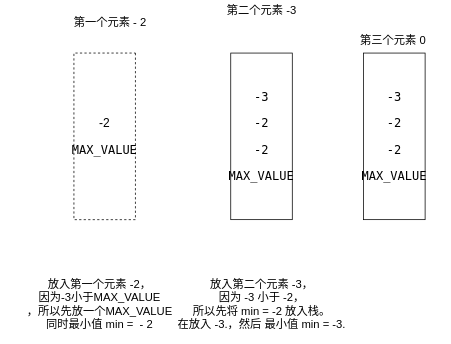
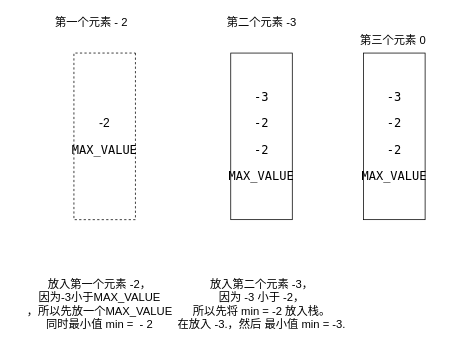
  <mxCell id="0" />
  <mxCell id="1" parent="0" />
  <mxCell id="2" value="&lt;pre style=&quot;font-size: 16px&quot;&gt;&lt;span style=&quot;font-family: &amp;#34;helvetica&amp;#34; ; white-space: normal&quot;&gt;-2&lt;/span&gt;&lt;br&gt;&lt;/pre&gt;&lt;pre style=&quot;font-size: 16px&quot;&gt;MAX_VALUE&lt;/pre&gt;" style="rounded=0;whiteSpace=wrap;html=1;direction=south;dashed=1;" vertex="1" parent="1"><mxGeometry x="98" y="70" width="82" height="222" as="geometry" /></mxCell>
  <mxCell id="3" value="&lt;pre style=&quot;font-size: 16px&quot;&gt;-3&lt;/pre&gt;&lt;pre style=&quot;font-size: 16px&quot;&gt;-2&lt;/pre&gt;&lt;pre style=&quot;font-size: 16px&quot;&gt;-2&lt;/pre&gt;&lt;pre style=&quot;font-size: 16px&quot;&gt;MAX_VALUE&lt;/pre&gt;" style="rounded=0;whiteSpace=wrap;html=1;direction=south;" vertex="1" parent="1"><mxGeometry x="307" y="70" width="82" height="222" as="geometry" /></mxCell>
  <mxCell id="4" value="&lt;font style=&quot;font-size: 15px&quot;&gt;放入第一个元素 -2，&lt;br&gt;因为-3小于MAX_VALUE&lt;br&gt;，所以先放一个MAX_VALUE&lt;br&gt;同时最小值 min =&amp;nbsp; - 2&lt;/font&gt;" style="text;html=1;resizable=0;autosize=1;align=center;verticalAlign=middle;points=[];fillColor=none;strokeColor=none;rounded=0;" vertex="1" parent="1"><mxGeometry y="372" width="224" height="64" as="geometry" x="20" /></mxCell>
- <mxCell id="5" value="&lt;font style=&quot;font-size: 15px&quot;&gt;第二个元素 -3&lt;/font&gt;" style="text;html=1;resizable=0;autosize=1;align=center;verticalAlign=middle;points=[];fillColor=none;strokeColor=none;rounded=0;" vertex="1" parent="1"><mxGeometry x="292" y="5" width="112" height="16" as="geometry" /></mxCell>
- <mxCell id="6" value="&lt;font style=&quot;font-size: 15px&quot;&gt;第一个元素 - 2&lt;/font&gt;" style="text;html=1;resizable=0;autosize=1;align=center;verticalAlign=middle;points=[];fillColor=none;strokeColor=none;rounded=0;" vertex="1" parent="1"><mxGeometry x="82" y="20" width="128" height="16" as="geometry" /></mxCell>
+ <mxCell id="5" value="&lt;font style=&quot;font-size: 15px&quot;&gt;第二个元素 -3&lt;/font&gt;" style="text;html=1;resizable=0;autosize=1;align=center;verticalAlign=middle;points=[];fillColor=none;strokeColor=none;rounded=0;" vertex="1" parent="1"><mxGeometry x="292" y="20" width="112" height="16" as="geometry" /></mxCell>
+ <mxCell id="6" value="&lt;font style=&quot;font-size: 15px&quot;&gt;第一个元素 - 2&lt;/font&gt;" style="text;html=1;resizable=0;autosize=1;align=center;verticalAlign=middle;points=[];fillColor=none;strokeColor=none;rounded=0;" vertex="1" parent="1"><mxGeometry x="57" y="20" width="128" height="16" as="geometry" /></mxCell>
  <mxCell id="7" value="&lt;pre style=&quot;font-size: 16px&quot;&gt;-3&lt;/pre&gt;&lt;pre style=&quot;font-size: 16px&quot;&gt;-2&lt;/pre&gt;&lt;pre style=&quot;font-size: 16px&quot;&gt;-2&lt;/pre&gt;&lt;pre style=&quot;font-size: 16px&quot;&gt;MAX_VALUE&lt;/pre&gt;" style="rounded=0;whiteSpace=wrap;html=1;direction=south;" vertex="1" parent="1"><mxGeometry x="484" y="70" width="82" height="222" as="geometry" /></mxCell>
  <mxCell id="8" value="&lt;font style=&quot;font-size: 15px&quot;&gt;第三个元素 0&lt;/font&gt;" style="text;html=1;resizable=0;autosize=1;align=center;verticalAlign=middle;points=[];fillColor=none;strokeColor=none;rounded=0;" vertex="1" parent="1"><mxGeometry x="467" y="45" width="112" height="16" as="geometry" /></mxCell>
  <mxCell id="9" value="&lt;font style=&quot;font-size: 15px&quot;&gt;放入第二个元素 -3，&lt;br&gt;因为 -3&amp;nbsp;小于 -2，&lt;br&gt;所以先将&amp;nbsp;min = -2&amp;nbsp;放入栈。&lt;br&gt;在放入 -3.，然后&amp;nbsp;最小值&amp;nbsp;min = -3.&lt;/font&gt;" style="text;html=1;resizable=0;autosize=1;align=center;verticalAlign=middle;points=[];fillColor=none;strokeColor=none;rounded=0;" vertex="1" parent="1"><mxGeometry x="220" y="372" width="256" height="64" as="geometry" /></mxCell>
